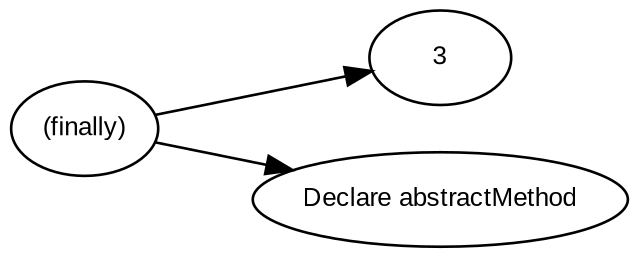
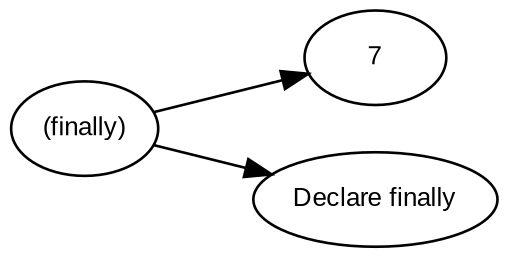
  digraph {
    fontname="Liberation Sans"
    rankdir=LR
    node [fontname="Liberation Sans" fontsize=10]
    edge [fontname="Liberation Sans"]
    n1 [label="(finally)"]
-   3
-   n3 [label="Declare abstractMethod"]
+   3 [label=7]
+   n3 [label="Declare finally"]
    n1 -> 3
    n1 -> n3
  }
